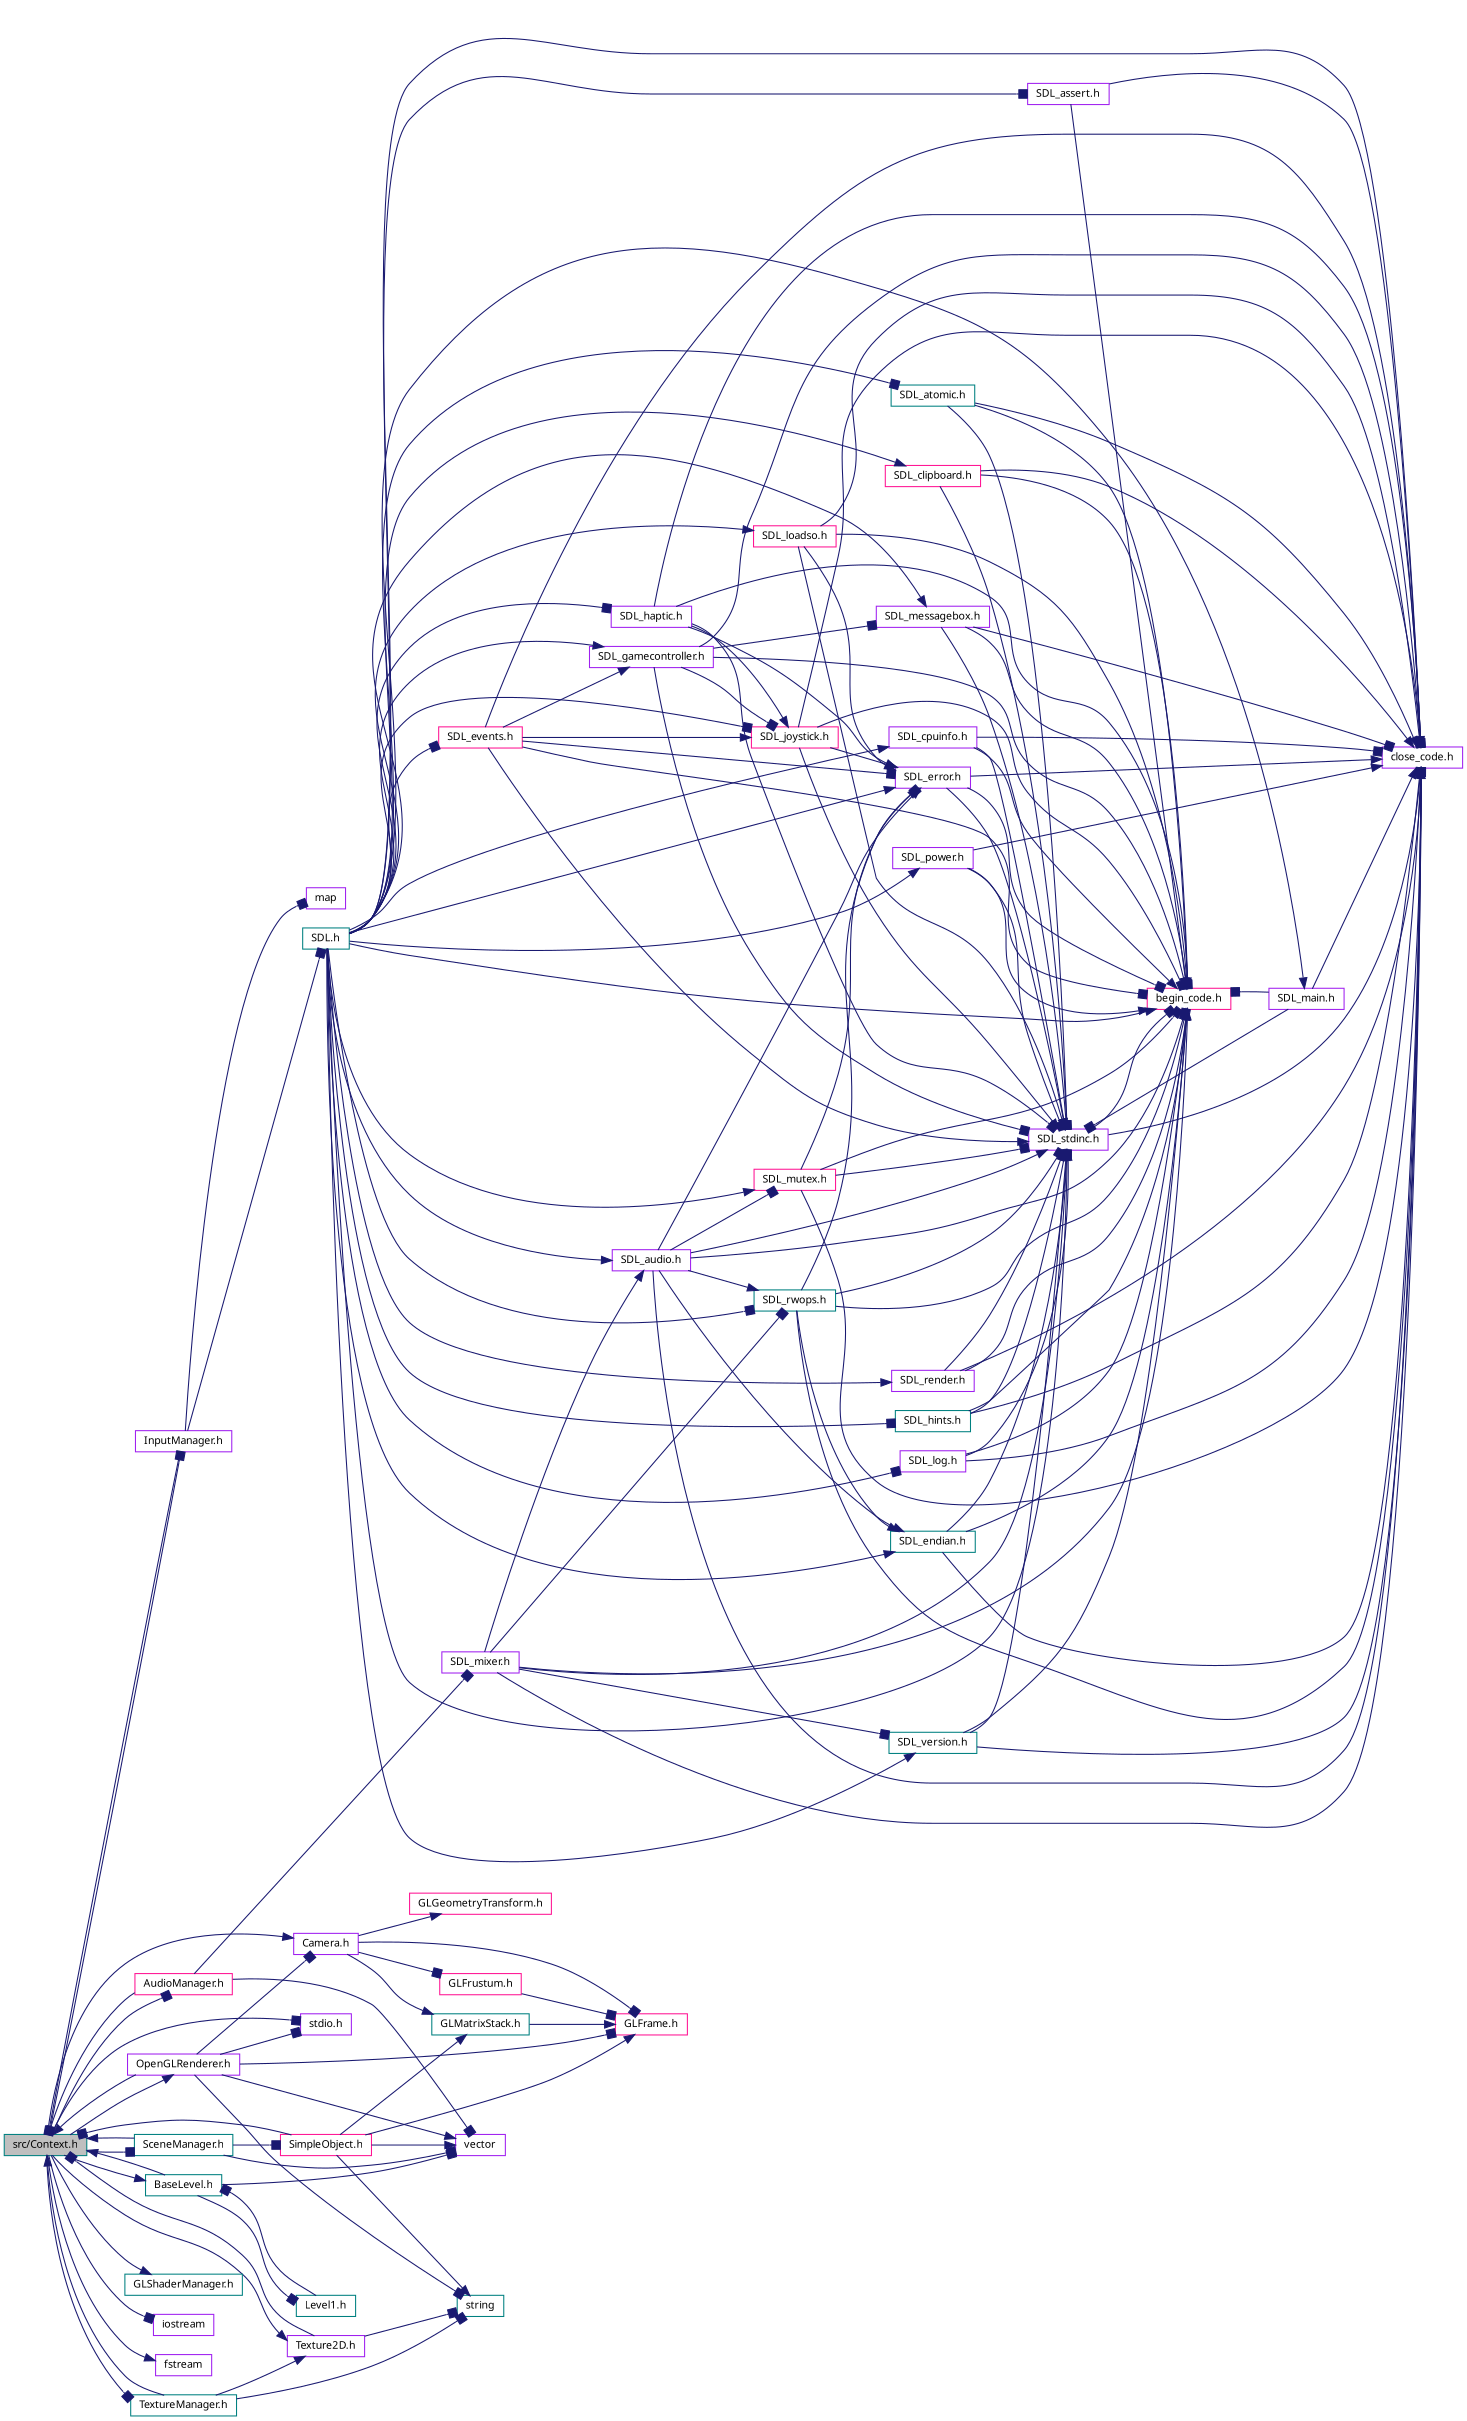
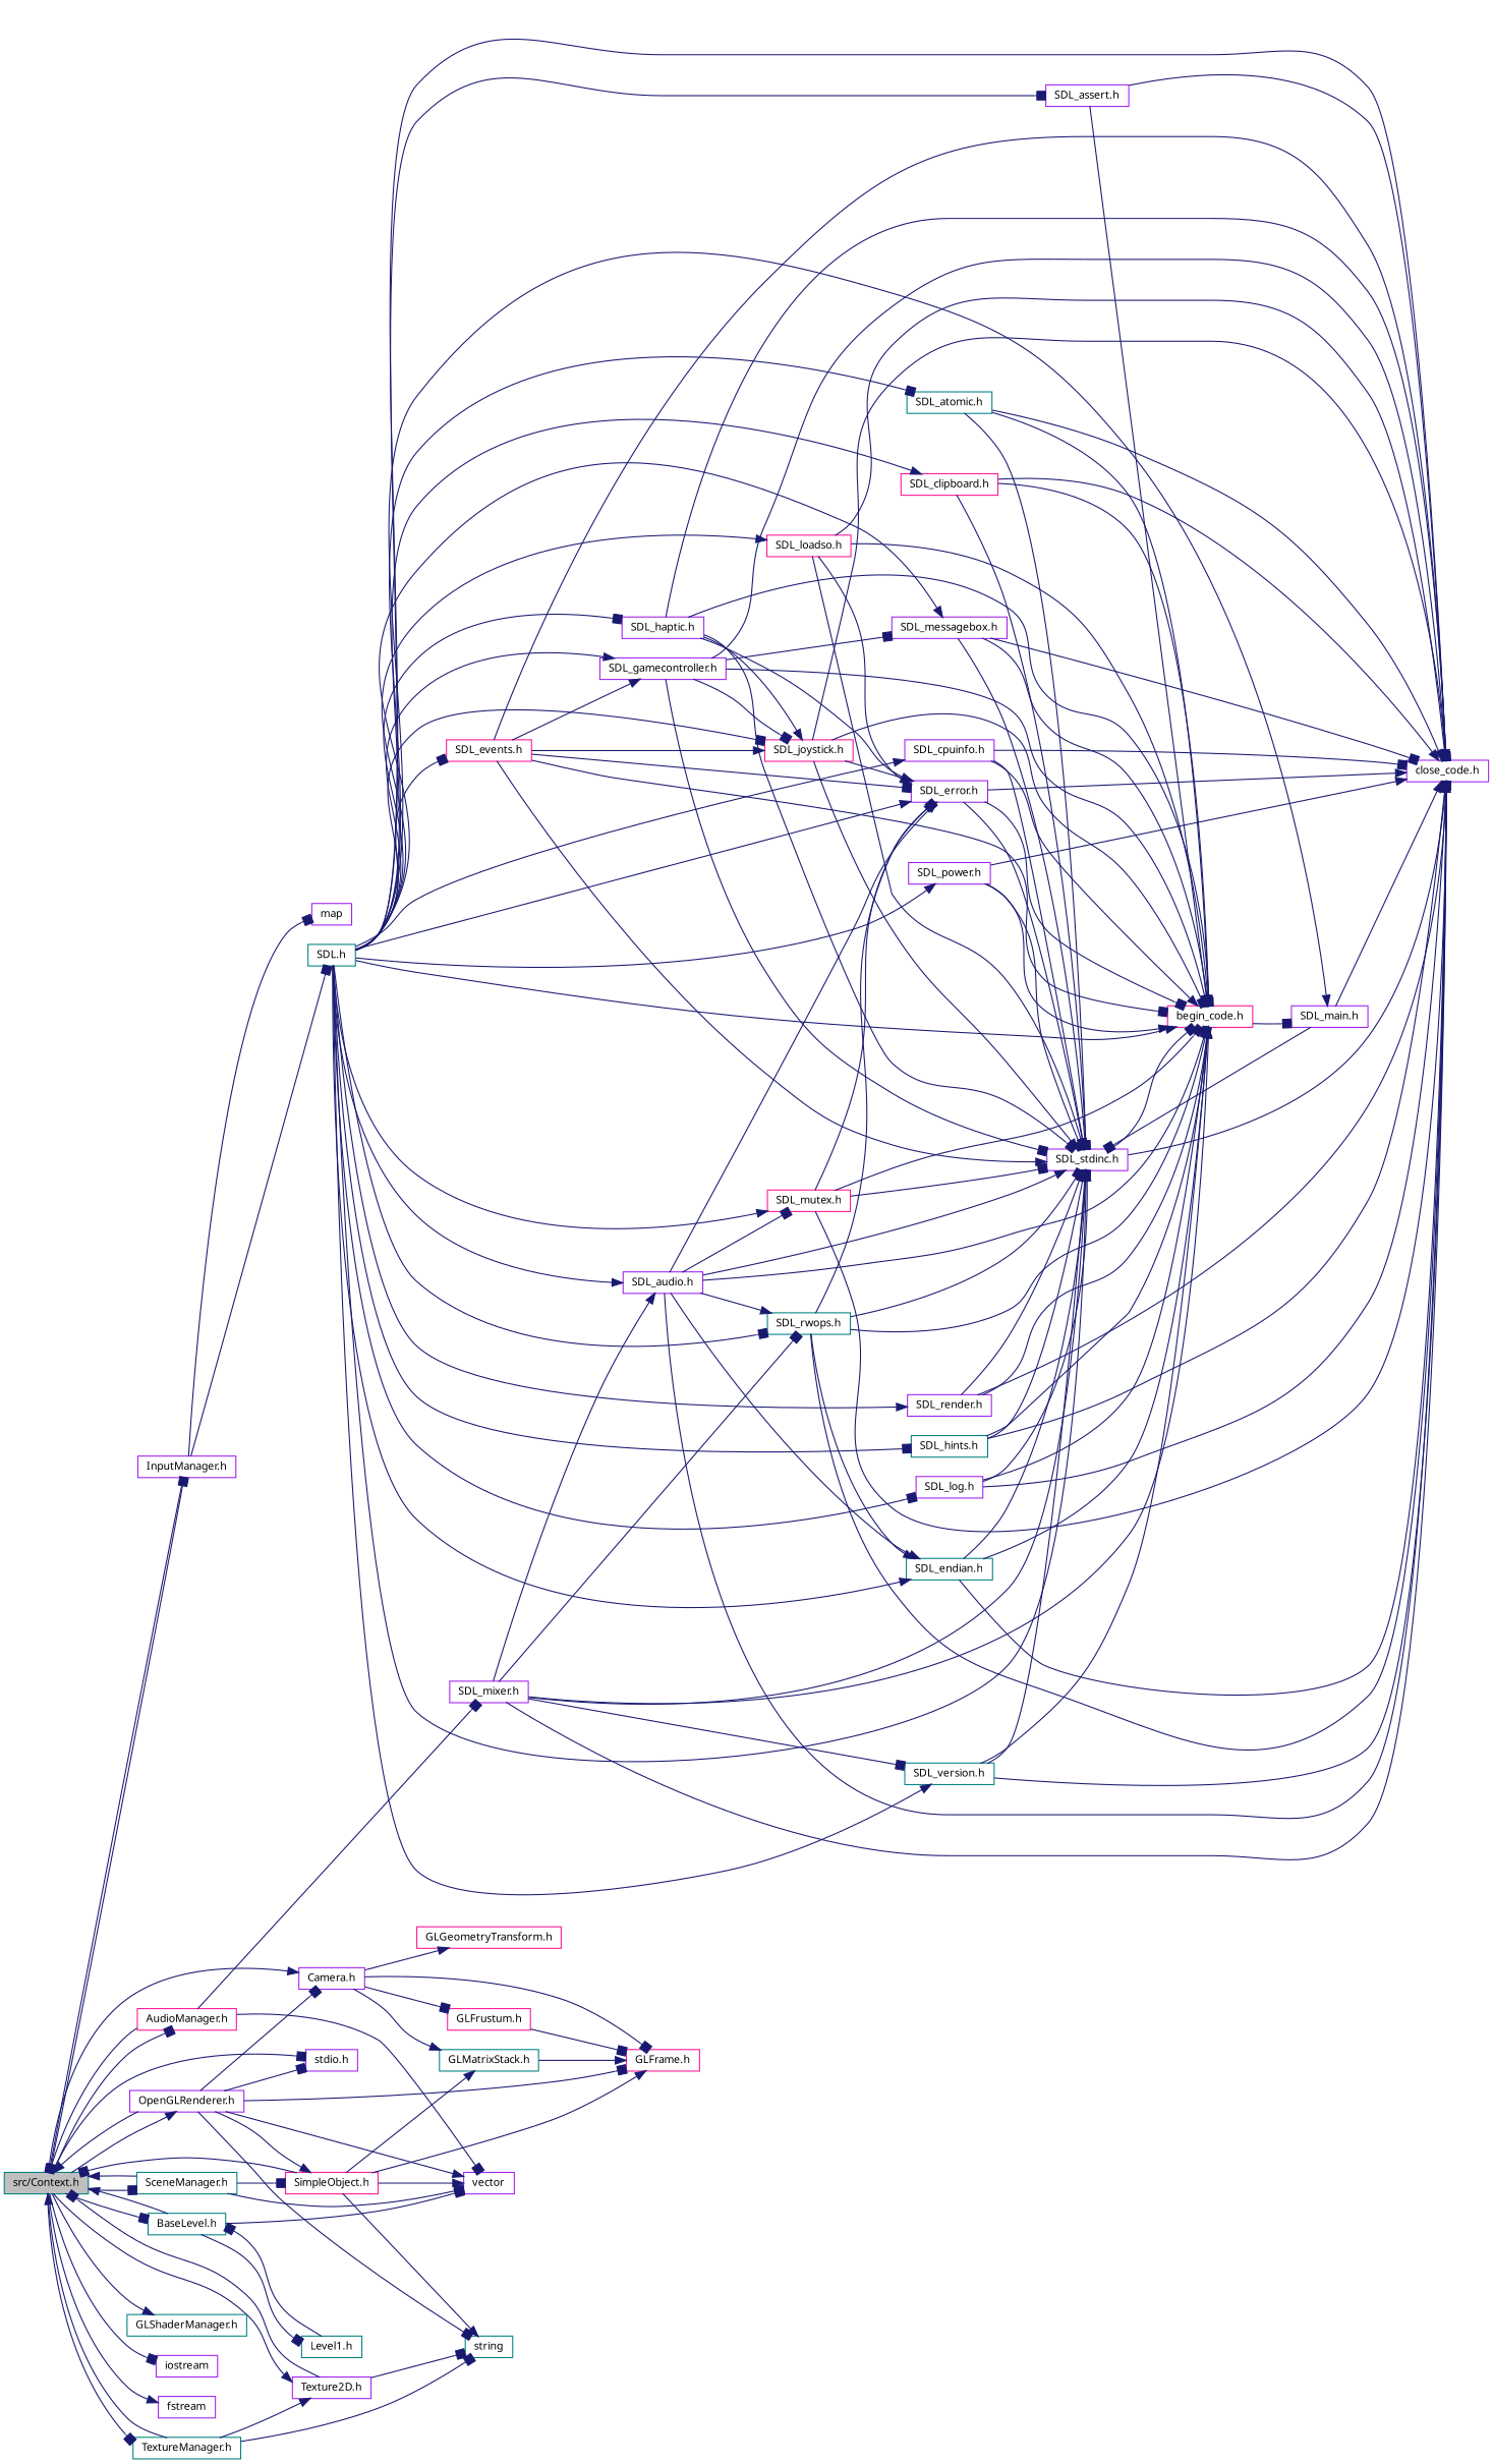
  digraph {
    fontname="Noto Sans"
    rankdir=LR
    node [color=purple fillcolor=white fontname="Noto Sans" fontsize=10 shape=record style=filled]
    edge [arrowhead=normal color=midnightblue fontname="Noto Sans" fontsize=10 labelfontname=Helvetica labelfontsize=10 style=solid]
    n1 [color=teal fillcolor=grey75 fontcolor=black height=0.2 label="src/Context.h" width=0.4]
    n2 [color=deeppink height=0.2 label="AudioManager.h" width=0.4]
    n3 [height=0.2 label="InputManager.h" width=0.4]
    n4 [height=0.2 label="OpenGLRenderer.h" width=0.4]
    n5 [height=0.2 label="stdio.h" width=0.4]
    n6 [height=0.2 label="Camera.h" width=0.4]
    n7 [color=teal height=0.2 label="SceneManager.h" width=0.4]
    n8 [color=teal height=0.2 label="BaseLevel.h" width=0.4]
    n9 [height=0.2 label="Texture2D.h" width=0.4]
    n10 [color=teal height=0.2 label="TextureManager.h" width=0.4]
    n11 [color=teal height=0.2 label="GLShaderManager.h" width=0.4]
    n12 [height=0.2 label=iostream width=0.4]
    n13 [height=0.2 label=fstream width=0.4]
    n14 [height=0.2 label="SDL_mixer.h" width=0.4]
    n15 [height=0.2 label=vector width=0.4]
    n16 [color=teal height=0.2 label="SDL.h" width=0.4]
    n17 [height=0.2 label=map width=0.4]
    n18 [color=teal height=0.2 label=string width=0.4]
    n19 [color=deeppink height=0.2 label="GLFrame.h" width=0.4]
    n20 [color=deeppink height=0.2 label="SimpleObject.h" width=0.4]
    n21 [color=deeppink height=0.2 label="GLFrustum.h" width=0.4]
    n22 [color=teal height=0.2 label="GLMatrixStack.h" width=0.4]
    n23 [color=deeppink height=0.2 label="GLGeometryTransform.h" width=0.4]
    n24 [color=teal height=0.2 label="Level1.h" width=0.4]
    n25 [height=0.2 label="SDL_stdinc.h" width=0.4]
    n26 [color=deeppink height=0.2 label="begin_code.h" width=0.4]
    n27 [height=0.2 label="close_code.h" width=0.4]
    n28 [color=teal height=0.2 label="SDL_rwops.h" width=0.4]
    n29 [height=0.2 label="SDL_audio.h" width=0.4]
    n30 [color=teal height=0.2 label="SDL_version.h" width=0.4]
    n31 [color=teal height=0.2 label="SDL_endian.h" width=0.4]
    n32 [height=0.2 label="SDL_error.h" width=0.4]
    n33 [color=deeppink height=0.2 label="SDL_mutex.h" width=0.4]
    n34 [height=0.2 label="SDL_main.h" width=0.4]
    n35 [height=0.2 label="SDL_assert.h" width=0.4]
    n36 [color=teal height=0.2 label="SDL_atomic.h" width=0.4]
    n37 [color=deeppink height=0.2 label="SDL_clipboard.h" width=0.4]
    n38 [height=0.2 label="SDL_cpuinfo.h" width=0.4]
    n39 [color=deeppink height=0.2 label="SDL_events.h" width=0.4]
    n40 [color=deeppink height=0.2 label="SDL_joystick.h" width=0.4]
    n41 [height=0.2 label="SDL_gamecontroller.h" width=0.4]
    n42 [height=0.2 label="SDL_haptic.h" width=0.4]
    n43 [color=teal height=0.2 label="SDL_hints.h" width=0.4]
    n44 [color=deeppink height=0.2 label="SDL_loadso.h" width=0.4]
    n45 [height=0.2 label="SDL_log.h" width=0.4]
    n46 [height=0.2 label="SDL_messagebox.h" width=0.4]
    n47 [height=0.2 label="SDL_power.h" width=0.4]
    n48 [height=0.2 label="SDL_render.h" width=0.4]
    n1 -> n2 [arrowhead=box]
    n1 -> n3 [arrowhead=box]
    n1 -> n4
    n1 -> n5 [arrowhead=box]
    n1 -> n6
    n1 -> n7 [arrowhead=box]
-   n1 -> n8
+   n1 -> n8 [arrowhead=box]
    n1 -> n9
    n1 -> n10 [arrowhead=box]
    n1 -> n11
    n1 -> n12 [arrowhead=box]
    n1 -> n13
    n2 -> n1 [arrowhead=box]
    n2 -> n14 [arrowhead=box]
    n2 -> n15 [arrowhead=box]
    n3 -> n1 [arrowhead=box]
    n3 -> n16 [arrowhead=box]
    n3 -> n17 [arrowhead=box]
    n4 -> n1
    n4 -> n5 [arrowhead=box]
    n4 -> n6 [arrowhead=box]
    n4 -> n15
    n4 -> n18 [arrowhead=box]
    n4 -> n19 [arrowhead=box]
+   n4 -> n20
    n6 -> n19 [arrowhead=box]
    n6 -> n21 [arrowhead=box]
    n6 -> n22
    n6 -> n23
    n7 -> n1
    n7 -> n15 [arrowhead=box]
    n7 -> n20 [arrowhead=box]
    n8 -> n1
    n8 -> n15 [arrowhead=box]
    n8 -> n24 [arrowhead=box]
    n9 -> n1 [arrowhead=box]
    n9 -> n18 [arrowhead=box]
    n10 -> n1
    n10 -> n9
    n10 -> n18 [arrowhead=box]
    n14 -> n25 [arrowhead=box]
    n14 -> n26
    n14 -> n27
    n14 -> n28 [arrowhead=box]
    n14 -> n29
    n14 -> n30 [arrowhead=box]
    n16 -> n25 [arrowhead=box]
    n16 -> n26
    n16 -> n27
    n16 -> n28 [arrowhead=box]
    n16 -> n29
    n16 -> n30
    n16 -> n31
    n16 -> n32
    n16 -> n33
    n16 -> n34
    n16 -> n35 [arrowhead=box]
    n16 -> n36 [arrowhead=box]
    n16 -> n37
    n16 -> n38
    n16 -> n39 [arrowhead=box]
    n16 -> n40 [arrowhead=box]
    n16 -> n41
    n16 -> n42 [arrowhead=box]
    n16 -> n43 [arrowhead=box]
    n16 -> n44
    n16 -> n45 [arrowhead=box]
    n16 -> n46
    n16 -> n47
    n16 -> n48
    n20 -> n1 [arrowhead=box]
    n20 -> n15
    n20 -> n18
    n20 -> n19
    n20 -> n22
    n21 -> n19 [arrowhead=box]
    n22 -> n19
    n24 -> n8 [arrowhead=box]
    n25 -> n26 [arrowhead=box]
    n25 -> n27
    n28 -> n25 [arrowhead=box]
    n28 -> n26 [arrowhead=box]
    n28 -> n27 [arrowhead=box]
    n28 -> n31
    n28 -> n32 [arrowhead=box]
    n29 -> n25
    n29 -> n26
    n29 -> n27 [arrowhead=box]
    n29 -> n28
    n29 -> n31
    n29 -> n32
    n29 -> n33 [arrowhead=box]
    n30 -> n25
    n30 -> n26
    n30 -> n27 [arrowhead=box]
    n31 -> n25
    n31 -> n26
    n31 -> n27
    n32 -> n25
    n32 -> n26 [arrowhead=box]
    n32 -> n27
    n33 -> n25 [arrowhead=box]
    n33 -> n26 [arrowhead=box]
    n33 -> n27
    n33 -> n32
    n34 -> n25 [arrowhead=box]
-   n34 -> n26 [arrowhead=box]
+   n26 -> n34 [arrowhead=box]
    n34 -> n27
    n35 -> n26
    n35 -> n27 [arrowhead=box]
    n36 -> n25 [arrowhead=box]
    n36 -> n26 [arrowhead=box]
    n36 -> n27
    n37 -> n25 [arrowhead=box]
    n37 -> n26
    n37 -> n27
    n38 -> n25
    n38 -> n26
    n38 -> n27 [arrowhead=box]
    n39 -> n25
    n39 -> n26 [arrowhead=box]
    n39 -> n27
    n39 -> n32 [arrowhead=box]
    n39 -> n40
    n39 -> n41
    n40 -> n25
    n40 -> n26 [arrowhead=box]
    n40 -> n27 [arrowhead=box]
    n40 -> n32
    n41 -> n25 [arrowhead=box]
    n41 -> n26
    n41 -> n27 [arrowhead=box]
    n41 -> n40 [arrowhead=box]
    n41 -> n46 [arrowhead=box]
    n42 -> n25 [arrowhead=box]
    n42 -> n26 [arrowhead=box]
    n42 -> n27 [arrowhead=box]
    n42 -> n32
    n42 -> n40
    n43 -> n25
    n43 -> n26
    n43 -> n27 [arrowhead=box]
    n44 -> n25
    n44 -> n26 [arrowhead=box]
    n44 -> n27 [arrowhead=box]
    n44 -> n32
    n45 -> n25
    n45 -> n26
    n45 -> n27
    n46 -> n25 [arrowhead=box]
    n46 -> n26 [arrowhead=box]
    n46 -> n27 [arrowhead=box]
    n47 -> n25 [arrowhead=box]
    n47 -> n26
    n47 -> n27
    n48 -> n25
    n48 -> n26
    n48 -> n27 [arrowhead=box]
  }
